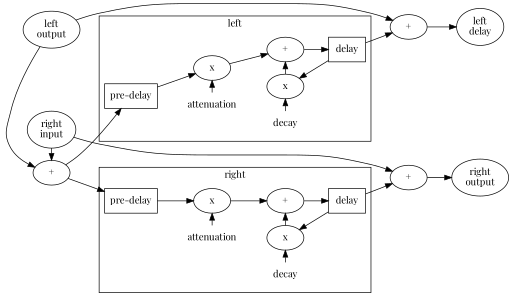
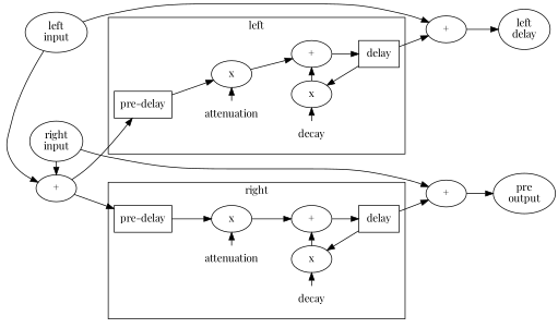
  digraph {
    fontname="Playfair Display"
    rankdir=LR
    node [fontname="Playfair Display"]
    edge [fontname="Playfair Display"]
-   n1 [label="left\noutput"]
+   n1 [label="left\ninput"]
    n2 [label="+"]
    n3 [label="right\ninput"]
    n4 [label=x]
    n5 [label=attenuation shape=plaintext]
    n6 [label="+"]
    n7 [label=decay shape=plaintext]
    n8 [label=x]
    n9 [label="pre-delay" shape=box]
    n10 [label=delay shape=box]
    n11 [label=x]
    n12 [label=attenuation shape=plaintext]
    n13 [label="+"]
    n14 [label=decay shape=plaintext]
    n15 [label=x]
    n16 [label="pre-delay" shape=box]
    n17 [label=delay shape=box]
    n18 [label="+"]
    n19 [label="+"]
    n20 [label="left\ndelay"]
-   n21 [label="right\noutput"]
+   n21 [label="pre\noutput"]
    subgraph sub_1 {
      rank=same
      n1
      n2
      n3
    }
    subgraph cluster_2 {
      label=left
      n9
      n10
      subgraph sub_3 {
        label=left
        rank=same
        n4
        n5
      }
      subgraph sub_4 {
        label=left
        rank=same
        n6
        n7
        n8
      }
    }
    subgraph cluster_5 {
      label=right
      n16
      n17
      subgraph sub_6 {
        label=right
        rank=same
        n11
        n12
      }
      subgraph sub_7 {
        label=right
        rank=same
        n13
        n14
        n15
      }
    }
    n1 -> n2
    n1 -> n18
    n2 -> n9
    n2 -> n16
    n3 -> n2
    n3 -> n19
    n4 -> n6
    n5 -> n4
    n6 -> n10
    n7 -> n8
    n8 -> n6
    n9 -> n4
    n10 -> n8
    n10 -> n18
    n11 -> n13
    n12 -> n11
    n13 -> n17
    n14 -> n15
    n15 -> n13
    n16 -> n11
    n17 -> n15
    n17 -> n19
    n18 -> n20
    n19 -> n21
  }
